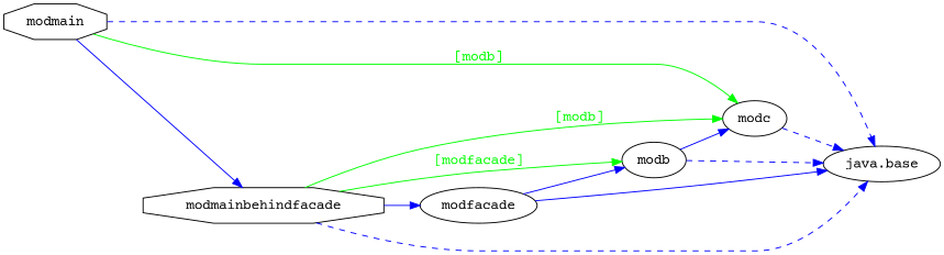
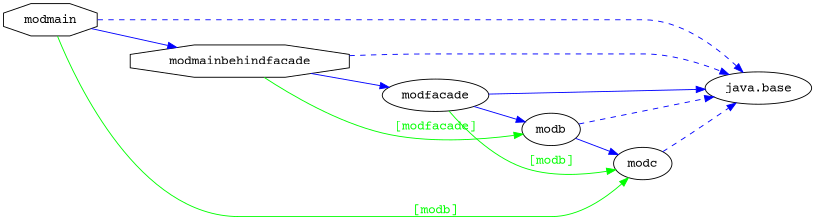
  digraph {
    fontname="Courier Prime"
    rankdir=LR
    node [fontname="Courier Prime" shape=ellipse]
    edge [color="#0000ff" fontcolor="#0000ff" fontname="Courier Prime" weight=16]
    n1 [label=modfacade]
    n2 [label=modb]
    n3 [label="java.base"]
    n4 [label=modc]
    n5 [label=modmain shape=octagon]
    n6 [label=modmainbehindfacade shape=octagon]
    n1 -> n2 [weight=8]
    n1 -> n3 [style=solid]
-   n6 -> n4 [color="#00ff00" fontcolor="#00ff00" label="[modb]" weight=4]
+   n1 -> n4 [color="#00ff00" fontcolor="#00ff00" label="[modb]" weight=4]
    n2 -> n3 [style=dashed]
    n2 -> n4 [weight=8]
    n4 -> n3 [style=dashed]
    n5 -> n3 [style=dashed]
    n5 -> n4 [color="#00ff00" fontcolor="#00ff00" label="[modb]" weight=4]
    n5 -> n6 [weight=8]
    n6 -> n1 [weight=8]
    n6 -> n2 [color="#00ff00" fontcolor="#00ff00" label="[modfacade]" weight=4]
    n6 -> n3 [style=dashed]
  }
